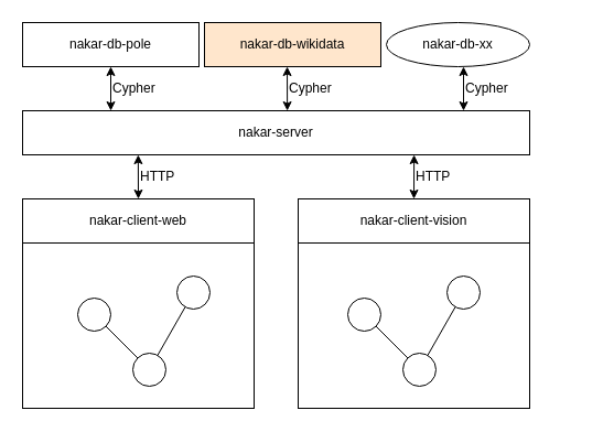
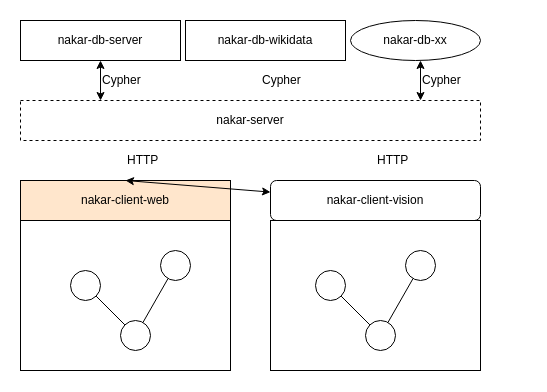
  <mxCell id="0" />
  <mxCell id="1" parent="0" />
- <mxCell id="2" value="nakar-client-web" style="rounded=0;whiteSpace=wrap;html=1;" vertex="1" parent="1"><mxGeometry x="20" y="180" width="210" height="40" as="geometry" /></mxCell>
+ <mxCell id="2" value="nakar-client-web" style="rounded=0;whiteSpace=wrap;html=1;fillColor=#ffe6cc;" vertex="1" parent="1"><mxGeometry x="20" y="180" width="210" height="40" as="geometry" /></mxCell>
  <mxCell id="3" value="" style="rounded=0;whiteSpace=wrap;html=1;" vertex="1" parent="1"><mxGeometry x="20" y="220" width="210" height="150" as="geometry" /></mxCell>
  <mxCell id="4" value="" style="ellipse;whiteSpace=wrap;html=1;" vertex="1" parent="1"><mxGeometry x="160" y="250" width="30" height="30" as="geometry" /></mxCell>
  <mxCell id="5" value="" style="ellipse;whiteSpace=wrap;html=1;" vertex="1" parent="1"><mxGeometry x="120" y="320" width="30" height="30" as="geometry" /></mxCell>
  <mxCell id="6" value="" style="ellipse;whiteSpace=wrap;html=1;" vertex="1" parent="1"><mxGeometry x="70" y="270" width="30" height="30" as="geometry" /></mxCell>
  <mxCell id="7" value="" style="endArrow=none;html=1;rounded=0;" edge="1" parent="1" source="5" target="6"><mxGeometry width="50" height="50" relative="1" as="geometry"><mxPoint x="310" y="420" as="sourcePoint" /><mxPoint x="360" y="370" as="targetPoint" /></mxGeometry></mxCell>
  <mxCell id="8" value="" style="endArrow=none;html=1;rounded=0;" edge="1" parent="1" source="4" target="5"><mxGeometry width="50" height="50" relative="1" as="geometry"><mxPoint x="134" y="334" as="sourcePoint" /><mxPoint x="106" y="306" as="targetPoint" /></mxGeometry></mxCell>
- <mxCell id="9" value="nakar-client-vision" style="rounded=0;whiteSpace=wrap;html=1;" vertex="1" parent="1"><mxGeometry x="270" y="180" width="210" height="40" as="geometry" /></mxCell>
+ <mxCell id="9" value="nakar-client-vision" style="whiteSpace=wrap;html=1;rounded=1;" vertex="1" parent="1"><mxGeometry x="270" y="180" width="210" height="40" as="geometry" /></mxCell>
  <mxCell id="10" value="" style="rounded=0;whiteSpace=wrap;html=1;" vertex="1" parent="1"><mxGeometry x="270" y="220" width="210" height="150" as="geometry" /></mxCell>
  <mxCell id="11" value="" style="ellipse;whiteSpace=wrap;html=1;" vertex="1" parent="1"><mxGeometry x="405" y="250" width="30" height="30" as="geometry" /></mxCell>
  <mxCell id="12" value="" style="ellipse;whiteSpace=wrap;html=1;" vertex="1" parent="1"><mxGeometry x="365" y="320" width="30" height="30" as="geometry" /></mxCell>
  <mxCell id="13" value="" style="ellipse;whiteSpace=wrap;html=1;" vertex="1" parent="1"><mxGeometry x="315" y="270" width="30" height="30" as="geometry" /></mxCell>
  <mxCell id="14" value="" style="endArrow=none;html=1;rounded=0;" edge="1" parent="1" source="12" target="13"><mxGeometry width="50" height="50" relative="1" as="geometry"><mxPoint x="555" y="420" as="sourcePoint" /><mxPoint x="605" y="370" as="targetPoint" /></mxGeometry></mxCell>
  <mxCell id="15" value="" style="endArrow=none;html=1;rounded=0;" edge="1" parent="1" source="11" target="12"><mxGeometry width="50" height="50" relative="1" as="geometry"><mxPoint x="379" y="334" as="sourcePoint" /><mxPoint x="351" y="306" as="targetPoint" /></mxGeometry></mxCell>
- <mxCell id="16" value="nakar-server" style="rounded=0;whiteSpace=wrap;html=1;" vertex="1" parent="1"><mxGeometry x="20" y="100" width="460" height="40" as="geometry" /></mxCell>
- <mxCell id="17" value="nakar-db-pole" style="rounded=0;whiteSpace=wrap;html=1;" vertex="1" parent="1"><mxGeometry x="20" y="20" width="160" height="40" as="geometry" /></mxCell>
- <mxCell id="18" value="nakar-db-wikidata" style="rounded=0;whiteSpace=wrap;html=1;fillColor=#ffe6cc;" vertex="1" parent="1"><mxGeometry x="185" y="20" width="160" height="40" as="geometry" /></mxCell>
+ <mxCell id="16" value="nakar-server" style="rounded=0;whiteSpace=wrap;html=1;dashed=1;" vertex="1" parent="1"><mxGeometry x="20" y="100" width="460" height="40" as="geometry" /></mxCell>
+ <mxCell id="17" value="nakar-db-server" style="rounded=0;whiteSpace=wrap;html=1;" vertex="1" parent="1"><mxGeometry x="20" y="20" width="160" height="40" as="geometry" /></mxCell>
+ <mxCell id="18" value="nakar-db-wikidata" style="rounded=0;whiteSpace=wrap;html=1;" vertex="1" parent="1"><mxGeometry x="185" y="20" width="160" height="40" as="geometry" /></mxCell>
  <mxCell id="19" value="nakar-db-xx" style="ellipse;whiteSpace=wrap;html=1;" vertex="1" parent="1"><mxGeometry x="350" y="20" width="130" height="40" as="geometry" /></mxCell>
  <mxCell id="20" value="" style="endArrow=classic;startArrow=classic;html=1;rounded=0;exitX=0.174;exitY=0;exitDx=0;exitDy=0;exitPerimeter=0;" edge="1" parent="1" source="16"><mxGeometry width="50" height="50" relative="1" as="geometry"><mxPoint x="420" y="260" as="sourcePoint" /><mxPoint x="100" y="60" as="targetPoint" /></mxGeometry></mxCell>
- <mxCell id="21" value="" style="endArrow=classic;startArrow=classic;html=1;rounded=0;entryX=0.469;entryY=1;entryDx=0;entryDy=0;entryPerimeter=0;exitX=0.522;exitY=0;exitDx=0;exitDy=0;exitPerimeter=0;" edge="1" parent="1" source="16" target="18"><mxGeometry width="50" height="50" relative="1" as="geometry"><mxPoint x="260" y="88" as="sourcePoint" /><mxPoint x="260" y="68" as="targetPoint" /></mxGeometry></mxCell>
  <mxCell id="22" value="" style="endArrow=classic;startArrow=classic;html=1;rounded=0;entryX=0;entryY=0;entryDx=0;entryDy=0;exitX=0;exitY=1;exitDx=0;exitDy=0;" edge="1" parent="1" source="27" target="27"><mxGeometry width="50" height="50" relative="1" as="geometry"><mxPoint x="270" y="110" as="sourcePoint" /><mxPoint x="270" y="70" as="targetPoint" /></mxGeometry></mxCell>
- <mxCell id="23" value="" style="endArrow=classic;startArrow=classic;html=1;rounded=0;entryX=0.772;entryY=1;entryDx=0;entryDy=0;exitX=0.5;exitY=0;exitDx=0;exitDy=0;entryPerimeter=0;" edge="1" parent="1" source="9" target="16"><mxGeometry width="50" height="50" relative="1" as="geometry"><mxPoint x="379.84" y="180" as="sourcePoint" /><mxPoint x="379.84" y="140" as="targetPoint" /></mxGeometry></mxCell>
- <mxCell id="24" value="" style="endArrow=classic;startArrow=classic;html=1;rounded=0;entryX=0.228;entryY=1;entryDx=0;entryDy=0;exitX=0.5;exitY=0;exitDx=0;exitDy=0;entryPerimeter=0;" edge="1" parent="1" source="2" target="16"><mxGeometry width="50" height="50" relative="1" as="geometry"><mxPoint x="134.84" y="180" as="sourcePoint" /><mxPoint x="134.84" y="140" as="targetPoint" /></mxGeometry></mxCell>
+ <mxCell id="24" value="" style="endArrow=classic;startArrow=classic;html=1;rounded=0;exitX=0.5;exitY=0;exitDx=0;exitDy=0;" edge="1" parent="1" source="2" target="9"><mxGeometry width="50" height="50" relative="1" as="geometry"><mxPoint x="134.84" y="180" as="sourcePoint" /><mxPoint x="134.84" y="140" as="targetPoint" /></mxGeometry></mxCell>
  <mxCell id="25" value="HTTP" style="text;html=1;align=left;verticalAlign=middle;whiteSpace=wrap;rounded=0;" vertex="1" parent="1"><mxGeometry x="125" y="140" width="105" height="40" as="geometry" /></mxCell>
  <mxCell id="26" value="HTTP" style="text;html=1;align=left;verticalAlign=middle;whiteSpace=wrap;rounded=0;" vertex="1" parent="1"><mxGeometry x="375" y="140" width="105" height="40" as="geometry" /></mxCell>
  <mxCell id="27" value="Cypher" style="text;html=1;align=left;verticalAlign=middle;whiteSpace=wrap;rounded=0;" vertex="1" parent="1"><mxGeometry x="420" y="60" width="105" height="40" as="geometry" /></mxCell>
  <mxCell id="28" value="Cypher" style="text;html=1;align=left;verticalAlign=middle;whiteSpace=wrap;rounded=0;" vertex="1" parent="1"><mxGeometry x="260" y="60" width="105" height="40" as="geometry" /></mxCell>
  <mxCell id="29" value="Cypher" style="text;html=1;align=left;verticalAlign=middle;whiteSpace=wrap;rounded=0;" vertex="1" parent="1"><mxGeometry x="100" y="60" width="105" height="40" as="geometry" /></mxCell>
